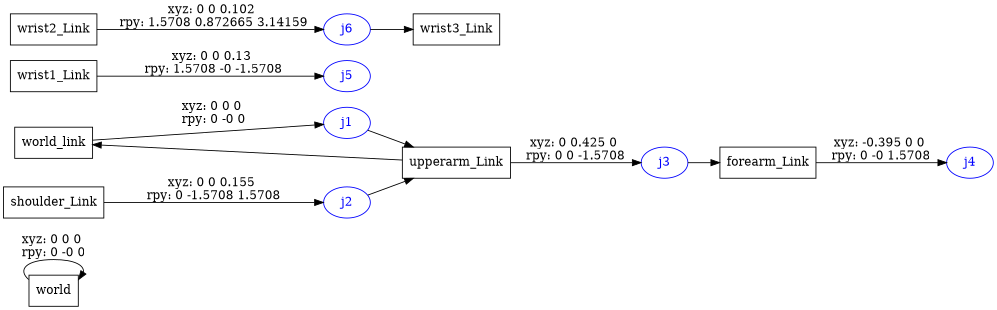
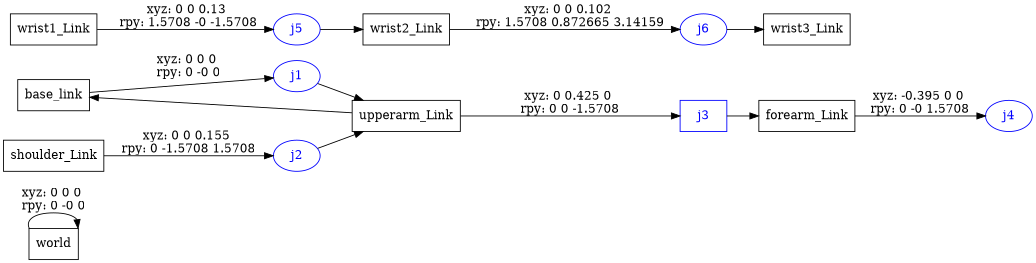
  digraph {
    rankdir=LR
    node [shape=box]
    n1 [label=world]
-   n2 [label=world_link]
+   n2 [label=base_link]
    j1 [color=blue fontcolor=blue shape=ellipse]
    n4 [label=upperarm_Link]
    n5 [label=shoulder_Link]
    j2 [color=blue fontcolor=blue shape=ellipse]
-   j3 [color=blue fontcolor=blue shape=ellipse]
+   j3 [color=blue fontcolor=blue]
    n8 [label=forearm_Link]
    j4 [color=blue fontcolor=blue shape=ellipse]
    n10 [label=wrist1_Link]
    j5 [color=blue fontcolor=blue shape=ellipse]
    n12 [label=wrist2_Link]
    j6 [color=blue fontcolor=blue shape=ellipse]
    n14 [label=wrist3_Link]
    n1 -> n1 [label="xyz: 0 0 0 \nrpy: 0 -0 0"]
    n2 -> j1 [label="xyz: 0 0 0 \nrpy: 0 -0 0"]
    j1 -> n4
    n4 -> n2
    n4 -> j3 [label="xyz: 0 0.425 0 \nrpy: 0 0 -1.5708"]
    n5 -> j2 [label="xyz: 0 0 0.155 \nrpy: 0 -1.5708 1.5708"]
    j2 -> n4
    j3 -> n8
    n8 -> j4 [label="xyz: -0.395 0 0 \nrpy: 0 -0 1.5708"]
    n10 -> j5 [label="xyz: 0 0 0.13 \nrpy: 1.5708 -0 -1.5708"]
+   j5 -> n12
    n12 -> j6 [label="xyz: 0 0 0.102 \nrpy: 1.5708 0.872665 3.14159"]
    j6 -> n14
  }
